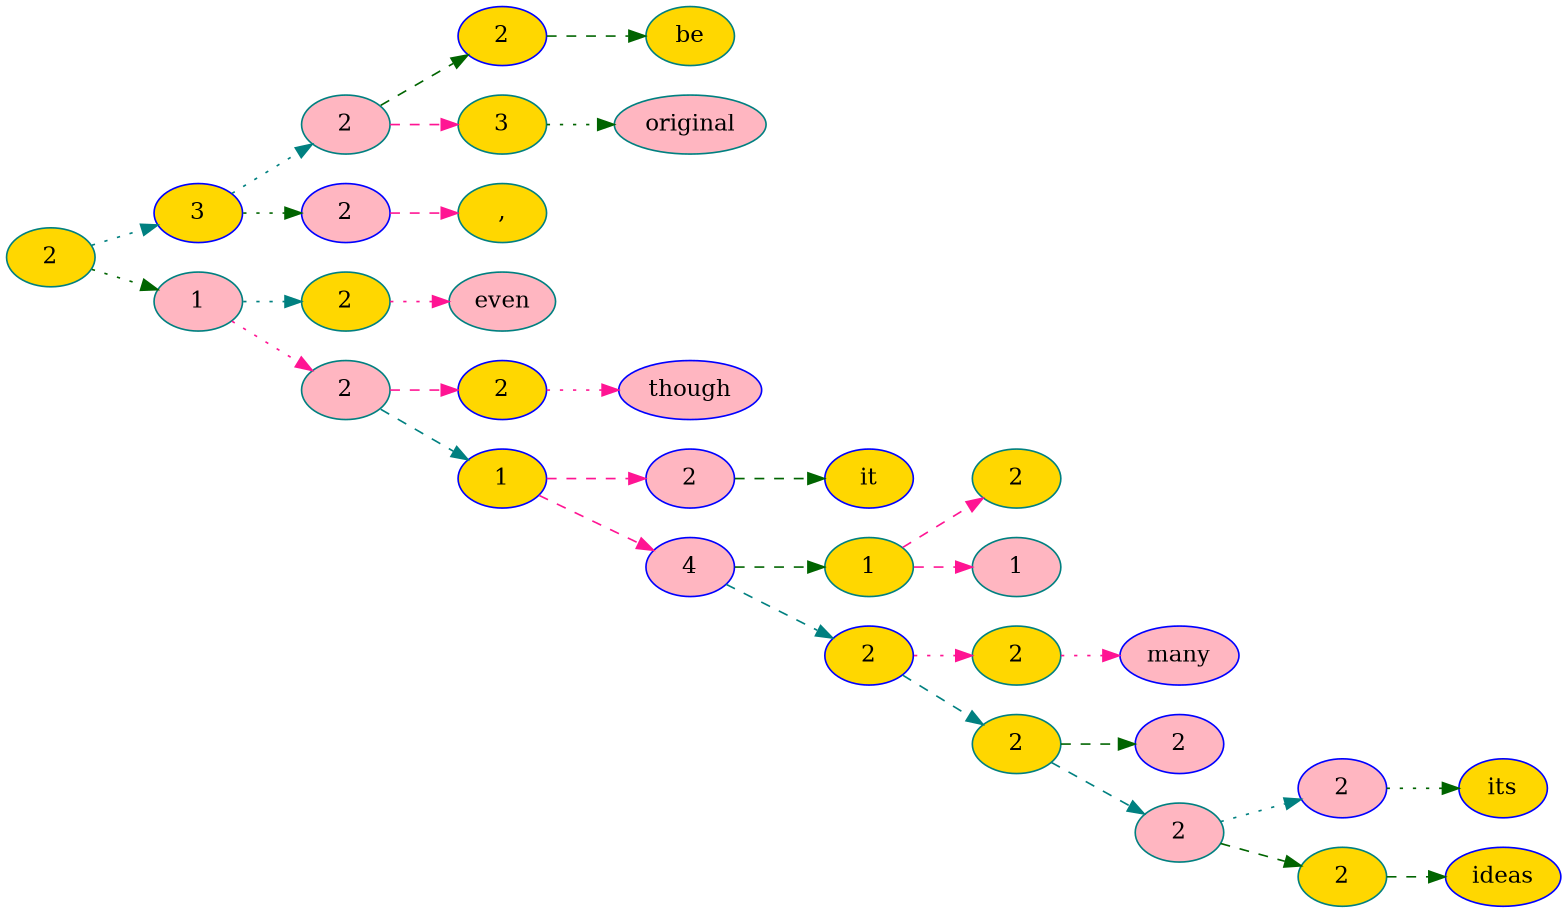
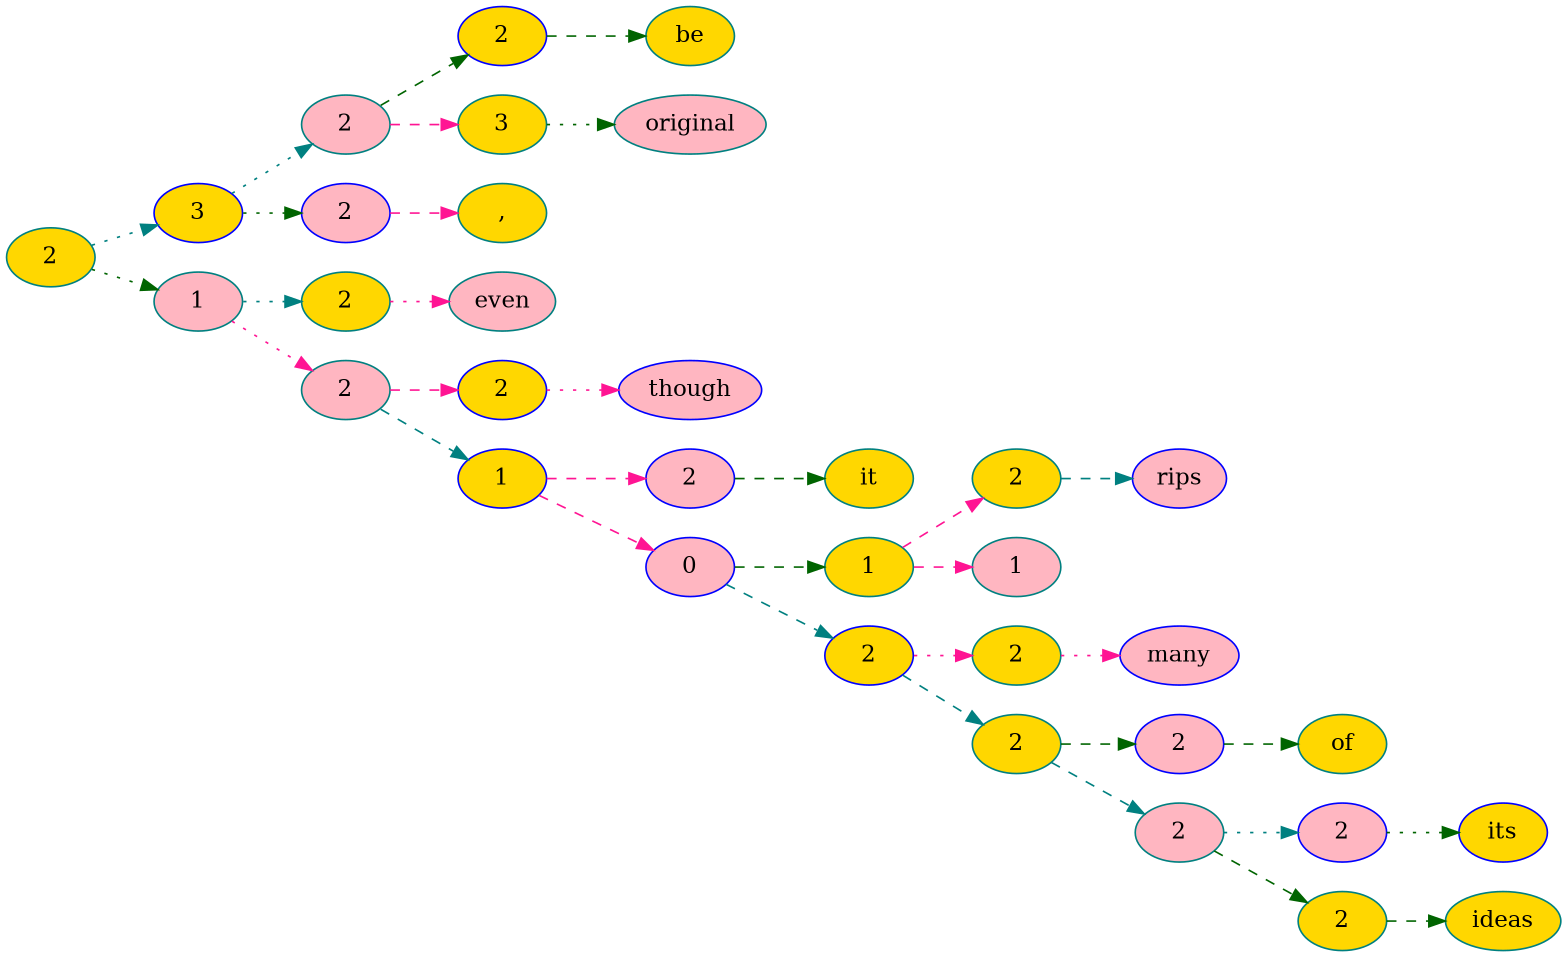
  digraph {
    rankdir=LR
    node [color=teal fillcolor=gold style=filled]
    edge [color=darkgreen style=dashed]
    n1 [label=2]
    n2 [color=blue label=3]
    n3 [fillcolor=lightpink label=1]
    n4 [fillcolor=lightpink label=2]
    n5 [color=blue fillcolor=lightpink label=2]
    n6 [label=2]
    n7 [fillcolor=lightpink label=2]
    n8 [color=blue label=2]
    n9 [label=3]
    n10 [label=","]
    n11 [fillcolor=lightpink label=even]
    n12 [color=blue label=2]
    n13 [color=blue label=1]
    n14 [label=be]
    n15 [fillcolor=lightpink label=original]
    n16 [color=blue fillcolor=lightpink label=though]
    n17 [color=blue fillcolor=lightpink label=2]
-   n18 [color=blue fillcolor=lightpink label=4]
-   n19 [color=blue label=it]
+   n18 [color=blue fillcolor=lightpink label=0]
+   n19 [label=it]
    n20 [label=1]
    n21 [color=blue label=2]
    n22 [label=2]
    n23 [fillcolor=lightpink label=1]
    n24 [label=2]
    n25 [label=2]
+   n26 [color=blue fillcolor=lightpink label=rips]
    n27 [color=blue fillcolor=lightpink label=many]
    n28 [color=blue fillcolor=lightpink label=2]
    n29 [fillcolor=lightpink label=2]
+   n30 [label=of]
    n31 [color=blue fillcolor=lightpink label=2]
    n32 [label=2]
    n33 [color=blue label=its]
-   n34 [color=blue label=ideas]
+   n34 [label=ideas]
    n1 -> n2 [color=teal style=dotted]
    n1 -> n3 [style=dotted]
    n2 -> n4 [color=teal style=dotted]
    n2 -> n5 [style=dotted]
    n3 -> n6 [color=teal style=dotted]
    n3 -> n7 [color=deeppink style=dotted]
    n4 -> n8
    n4 -> n9 [color=deeppink]
    n5 -> n10 [color=deeppink]
    n6 -> n11 [color=deeppink style=dotted]
    n7 -> n12 [color=deeppink]
    n7 -> n13 [color=teal]
    n8 -> n14
    n9 -> n15 [style=dotted]
    n12 -> n16 [color=deeppink style=dotted]
    n13 -> n17 [color=deeppink]
    n13 -> n18 [color=deeppink]
    n17 -> n19
    n18 -> n20
    n18 -> n21 [color=teal]
    n20 -> n22 [color=deeppink]
    n20 -> n23 [color=deeppink]
    n21 -> n24 [color=deeppink style=dotted]
    n21 -> n25 [color=teal]
+   n22 -> n26 [color=teal]
    n24 -> n27 [color=deeppink style=dotted]
    n25 -> n28
    n25 -> n29 [color=teal]
+   n28 -> n30
    n29 -> n31 [color=teal style=dotted]
    n29 -> n32
    n31 -> n33 [style=dotted]
    n32 -> n34
  }
